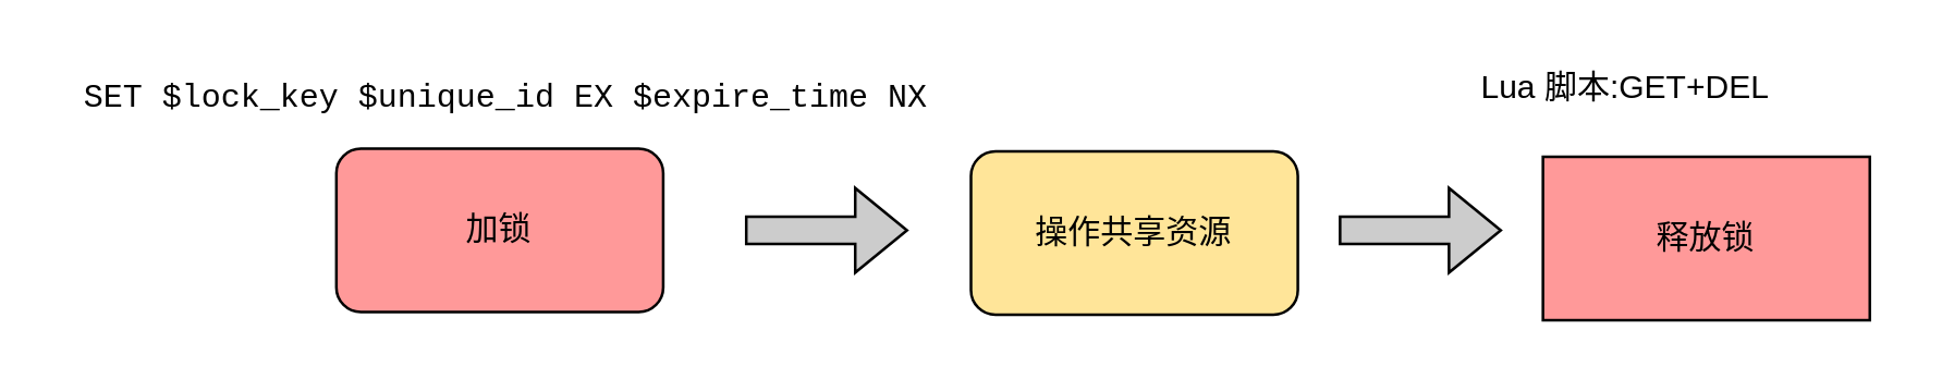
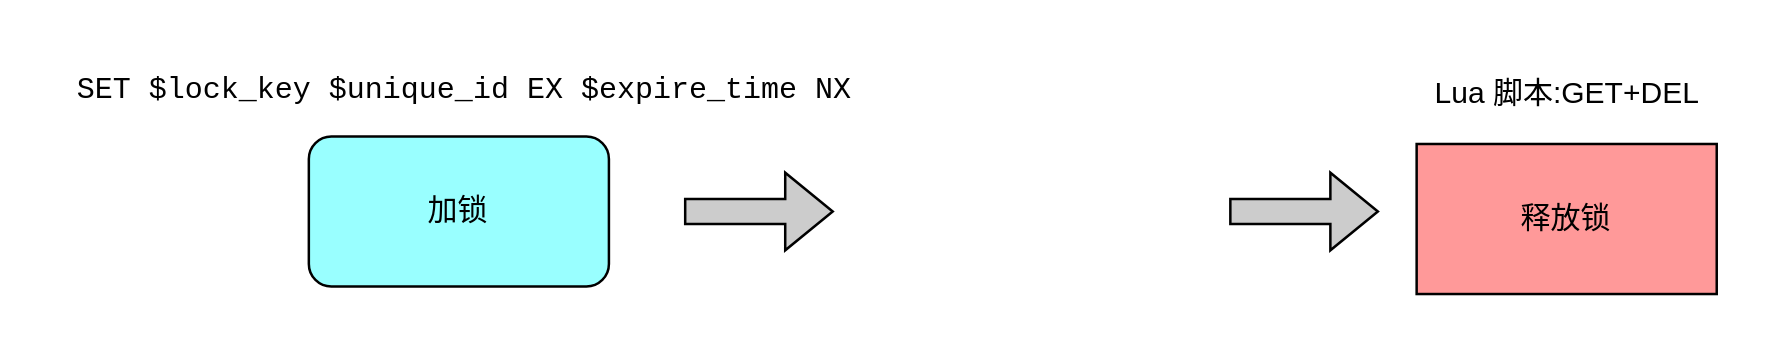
  <mxCell id="0" />
  <mxCell id="1" parent="0" />
- <mxCell id="2" value="加锁" style="rounded=1;whiteSpace=wrap;html=1;fillColor=#ff9999;" vertex="1" parent="1"><mxGeometry x="123" y="54" width="120" height="60" as="geometry" /></mxCell>
+ <mxCell id="2" value="加锁" style="rounded=1;whiteSpace=wrap;html=1;fillColor=#99FFFF;" vertex="1" parent="1"><mxGeometry x="123" y="54" width="120" height="60" as="geometry" /></mxCell>
  <mxCell id="3" value="" style="shape=flexArrow;endArrow=classic;html=1;rounded=0;fillColor=#CCCCCC;" edge="1" parent="1"><mxGeometry width="50" height="50" relative="1" as="geometry"><mxPoint x="273" y="84" as="sourcePoint" /><mxPoint x="333" y="84" as="targetPoint" /></mxGeometry></mxCell>
- <mxCell id="4" value="操作共享资源" style="rounded=1;whiteSpace=wrap;html=1;fillColor=#FFE599;" vertex="1" parent="1"><mxGeometry x="356" y="55" width="120" height="60" as="geometry" /></mxCell>
  <mxCell id="5" value="释放锁" style="whiteSpace=wrap;html=1;fillColor=#FF9999;rounded=0;" vertex="1" parent="1"><mxGeometry x="566" y="57" width="120" height="60" as="geometry" /></mxCell>
  <mxCell id="6" value="" style="shape=flexArrow;endArrow=classic;html=1;rounded=0;fillColor=#CCCCCC;" edge="1" parent="1"><mxGeometry width="50" height="50" relative="1" as="geometry"><mxPoint x="491" y="84" as="sourcePoint" /><mxPoint x="551" y="84" as="targetPoint" /></mxGeometry></mxCell>
  <mxCell id="7" value="&lt;div style=&quot;font-family: Menlo, Monaco, &amp;quot;Courier New&amp;quot;, monospace; line-height: 18px;&quot;&gt;&lt;span style=&quot;background-color: rgb(255, 255, 255);&quot;&gt;SET $lock_key $unique_id EX $expire_time NX&lt;/span&gt;&lt;/div&gt;" style="text;html=1;align=center;verticalAlign=middle;resizable=0;points=[];autosize=1;strokeColor=none;fillColor=none;" vertex="1" parent="1"><mxGeometry x="20" y="20" width="330" height="30" as="geometry" /></mxCell>
- <mxCell id="8" value="Lua 脚本:GET+DEL" style="text;html=1;align=center;verticalAlign=middle;resizable=0;points=[];autosize=1;strokeColor=none;fillColor=none;" vertex="1" parent="1"><mxGeometry x="531" y="17" width="130" height="30" as="geometry" /></mxCell>
+ <mxCell id="8" value="Lua 脚本:GET+DEL" style="text;html=1;align=center;verticalAlign=middle;resizable=0;points=[];autosize=1;strokeColor=none;fillColor=none;" vertex="1" parent="1"><mxGeometry x="561" y="22" width="130" height="30" as="geometry" /></mxCell>
